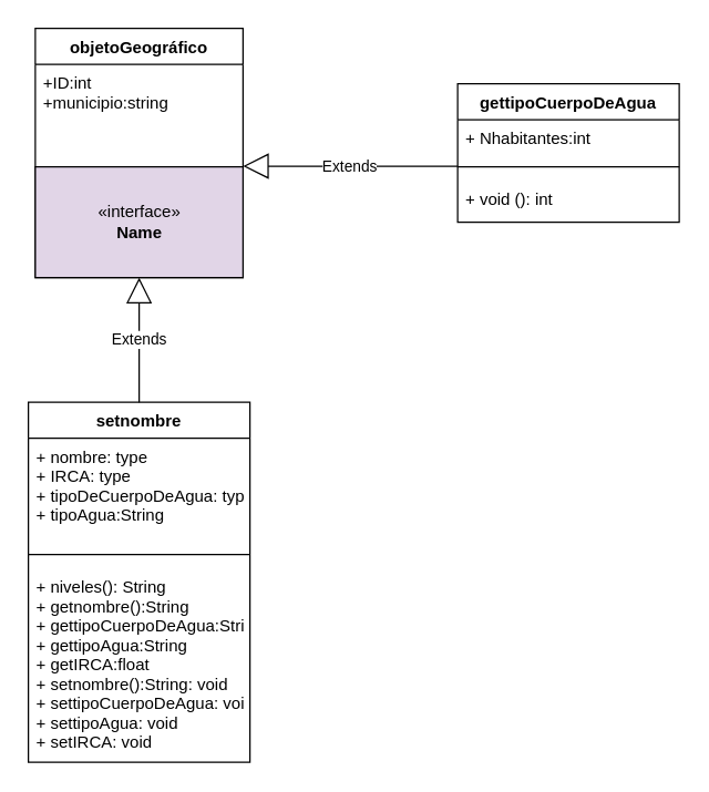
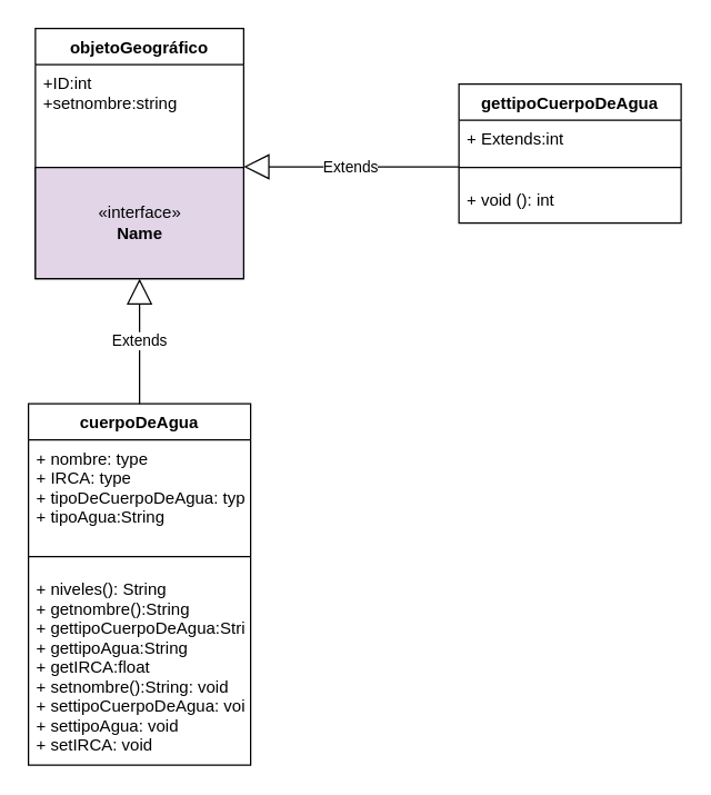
  <mxCell id="0" />
  <mxCell id="1" parent="0" />
  <mxCell id="2" value="objetoGeográfico" style="swimlane;fontStyle=1;align=center;verticalAlign=top;childLayout=stackLayout;horizontal=1;startSize=26;horizontalStack=0;resizeParent=1;resizeParentMax=0;resizeLast=0;collapsible=1;marginBottom=0;" vertex="1" parent="1"><mxGeometry x="25" y="20" width="150" height="180" as="geometry" /></mxCell>
- <mxCell id="3" value="+ID:int&#10;+municipio:string&#10;" style="text;strokeColor=none;fillColor=none;align=left;verticalAlign=top;spacingLeft=4;spacingRight=4;overflow=hidden;rotatable=0;points=[[0,0.5],[1,0.5]];portConstraint=eastwest;" vertex="1" parent="2"><mxGeometry y="26" width="150" height="74" as="geometry" /></mxCell>
+ <mxCell id="3" value="+ID:int&#10;+setnombre:string&#10;" style="text;strokeColor=none;fillColor=none;align=left;verticalAlign=top;spacingLeft=4;spacingRight=4;overflow=hidden;rotatable=0;points=[[0,0.5],[1,0.5]];portConstraint=eastwest;" vertex="1" parent="2"><mxGeometry y="26" width="150" height="74" as="geometry" /></mxCell>
  <mxCell id="4" value="&amp;laquo;interface&amp;raquo;&lt;br&gt;&lt;b&gt;Name&lt;/b&gt;" style="html=1;fillColor=#e1d5e7;" vertex="1" parent="2"><mxGeometry y="100" width="150" height="80" as="geometry" /></mxCell>
- <mxCell id="5" value="setnombre" style="swimlane;fontStyle=1;align=center;verticalAlign=top;childLayout=stackLayout;horizontal=1;startSize=26;horizontalStack=0;resizeParent=1;resizeParentMax=0;resizeLast=0;collapsible=1;marginBottom=0;" vertex="1" parent="1"><mxGeometry x="20" y="290" width="160" height="260" as="geometry" /></mxCell>
+ <mxCell id="5" value="cuerpoDeAgua" style="swimlane;fontStyle=1;align=center;verticalAlign=top;childLayout=stackLayout;horizontal=1;startSize=26;horizontalStack=0;resizeParent=1;resizeParentMax=0;resizeLast=0;collapsible=1;marginBottom=0;" vertex="1" parent="1"><mxGeometry x="20" y="290" width="160" height="260" as="geometry" /></mxCell>
  <mxCell id="6" value="+ nombre: type&#10;+ IRCA: type&#10;+ tipoDeCuerpoDeAgua: type&#10;+ tipoAgua:String" style="text;strokeColor=none;fillColor=none;align=left;verticalAlign=top;spacingLeft=4;spacingRight=4;overflow=hidden;rotatable=0;points=[[0,0.5],[1,0.5]];portConstraint=eastwest;" vertex="1" parent="5"><mxGeometry y="26" width="160" height="74" as="geometry" /></mxCell>
  <mxCell id="7" value="" style="line;strokeWidth=1;fillColor=none;align=left;verticalAlign=middle;spacingTop=-1;spacingLeft=3;spacingRight=3;rotatable=0;labelPosition=right;points=[];portConstraint=eastwest;" vertex="1" parent="5"><mxGeometry y="100" width="160" height="20" as="geometry" /></mxCell>
  <mxCell id="8" value="+ niveles(): String&#10;+ getnombre():String&#10;+ gettipoCuerpoDeAgua:String&#10;+ gettipoAgua:String&#10;+ getIRCA:float&#10;+ setnombre():String: void&#10;+ settipoCuerpoDeAgua: void&#10;+ settipoAgua: void&#10;+ setIRCA: void" style="text;strokeColor=none;fillColor=none;align=left;verticalAlign=top;spacingLeft=4;spacingRight=4;overflow=hidden;rotatable=0;points=[[0,0.5],[1,0.5]];portConstraint=eastwest;" vertex="1" parent="5"><mxGeometry y="120" width="160" height="140" as="geometry" /></mxCell>
  <mxCell id="9" value="Extends" style="endArrow=block;endSize=16;endFill=0;html=1;rounded=0;exitX=0.5;exitY=0;exitDx=0;exitDy=0;" edge="1" parent="1" source="5"><mxGeometry width="160" relative="1" as="geometry"><mxPoint x="100" y="210" as="sourcePoint" /><mxPoint x="100" y="200" as="targetPoint" /></mxGeometry></mxCell>
  <mxCell id="10" value="gettipoCuerpoDeAgua" style="swimlane;fontStyle=1;align=center;verticalAlign=top;childLayout=stackLayout;horizontal=1;startSize=26;horizontalStack=0;resizeParent=1;resizeParentMax=0;resizeLast=0;collapsible=1;marginBottom=0;" vertex="1" parent="1"><mxGeometry x="330" y="60" width="160" height="100" as="geometry" /></mxCell>
- <mxCell id="11" value="+ Nhabitantes:int" style="text;strokeColor=none;fillColor=none;align=left;verticalAlign=top;spacingLeft=4;spacingRight=4;overflow=hidden;rotatable=0;points=[[0,0.5],[1,0.5]];portConstraint=eastwest;" vertex="1" parent="10"><mxGeometry y="26" width="160" height="24" as="geometry" /></mxCell>
+ <mxCell id="11" value="+ Extends:int" style="text;strokeColor=none;fillColor=none;align=left;verticalAlign=top;spacingLeft=4;spacingRight=4;overflow=hidden;rotatable=0;points=[[0,0.5],[1,0.5]];portConstraint=eastwest;" vertex="1" parent="10"><mxGeometry y="26" width="160" height="24" as="geometry" /></mxCell>
  <mxCell id="12" value="" style="line;strokeWidth=1;fillColor=none;align=left;verticalAlign=middle;spacingTop=-1;spacingLeft=3;spacingRight=3;rotatable=0;labelPosition=right;points=[];portConstraint=eastwest;" vertex="1" parent="10"><mxGeometry y="50" width="160" height="20" as="geometry" /></mxCell>
  <mxCell id="13" value="+ void (): int" style="text;strokeColor=none;fillColor=none;align=left;verticalAlign=top;spacingLeft=4;spacingRight=4;overflow=hidden;rotatable=0;points=[[0,0.5],[1,0.5]];portConstraint=eastwest;" vertex="1" parent="10"><mxGeometry y="70" width="160" height="30" as="geometry" /></mxCell>
  <mxCell id="14" value="Extends" style="endArrow=block;endSize=16;endFill=0;html=1;rounded=0;" edge="1" parent="1"><mxGeometry width="160" relative="1" as="geometry"><mxPoint x="330" y="119.5" as="sourcePoint" /><mxPoint x="175" y="119.5" as="targetPoint" /></mxGeometry></mxCell>
